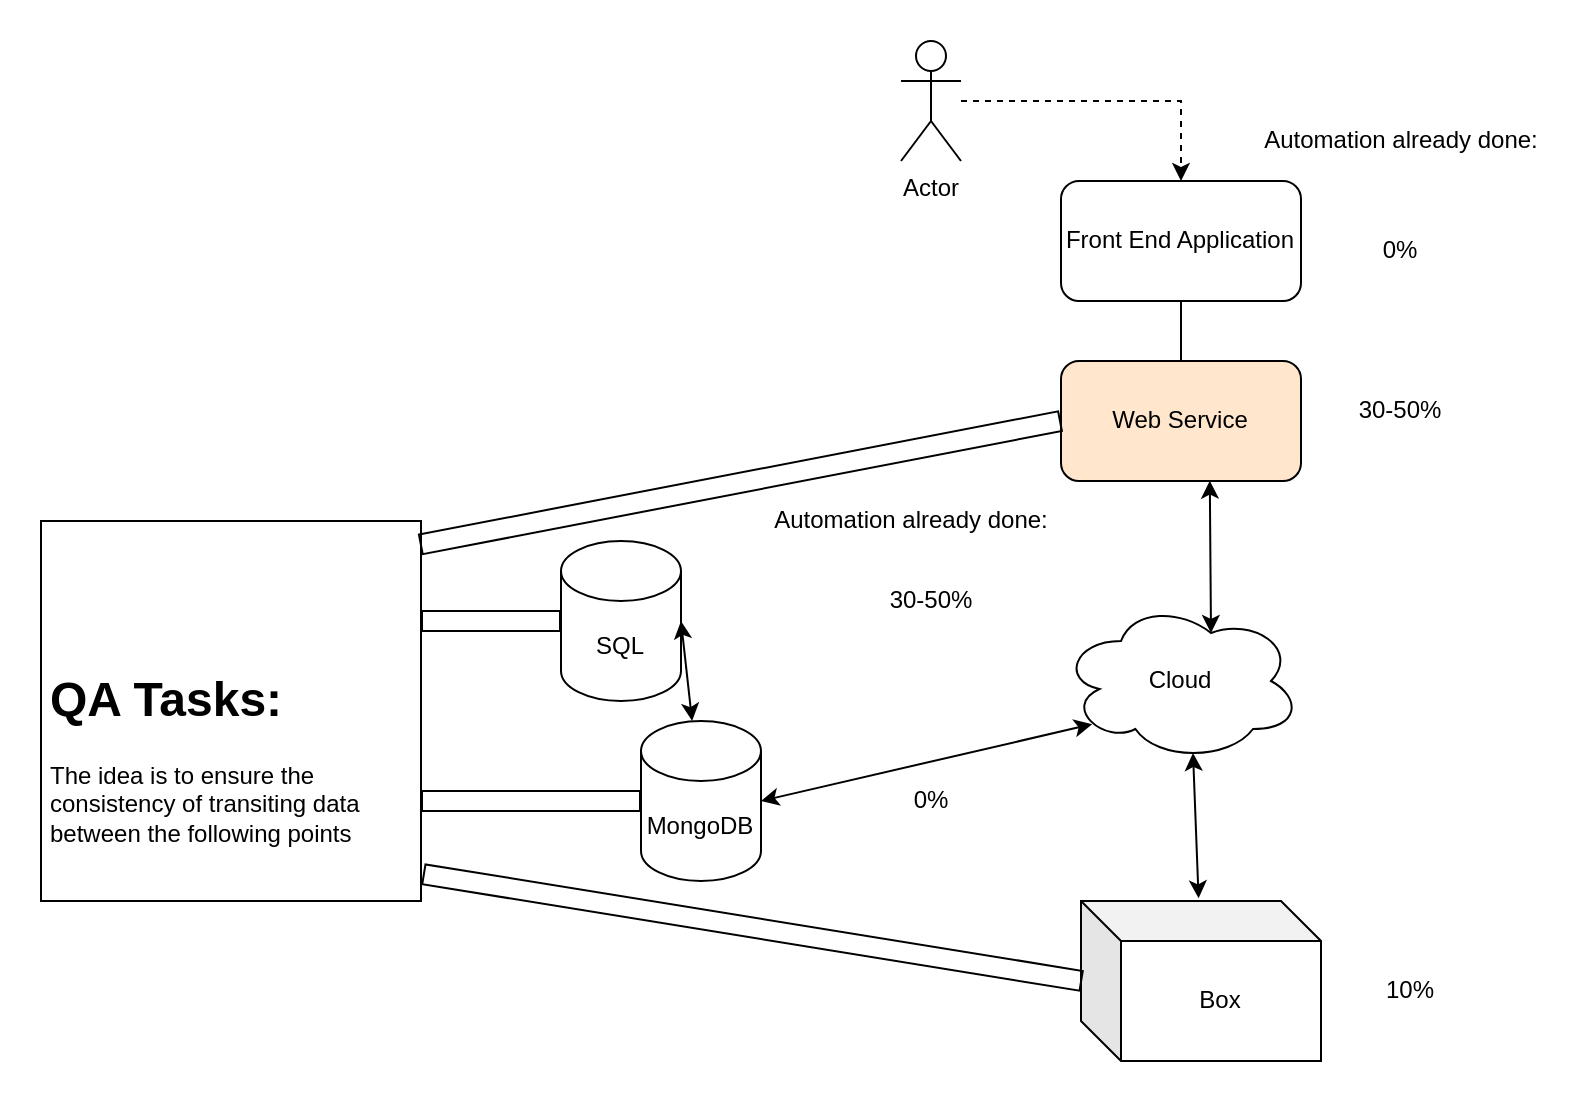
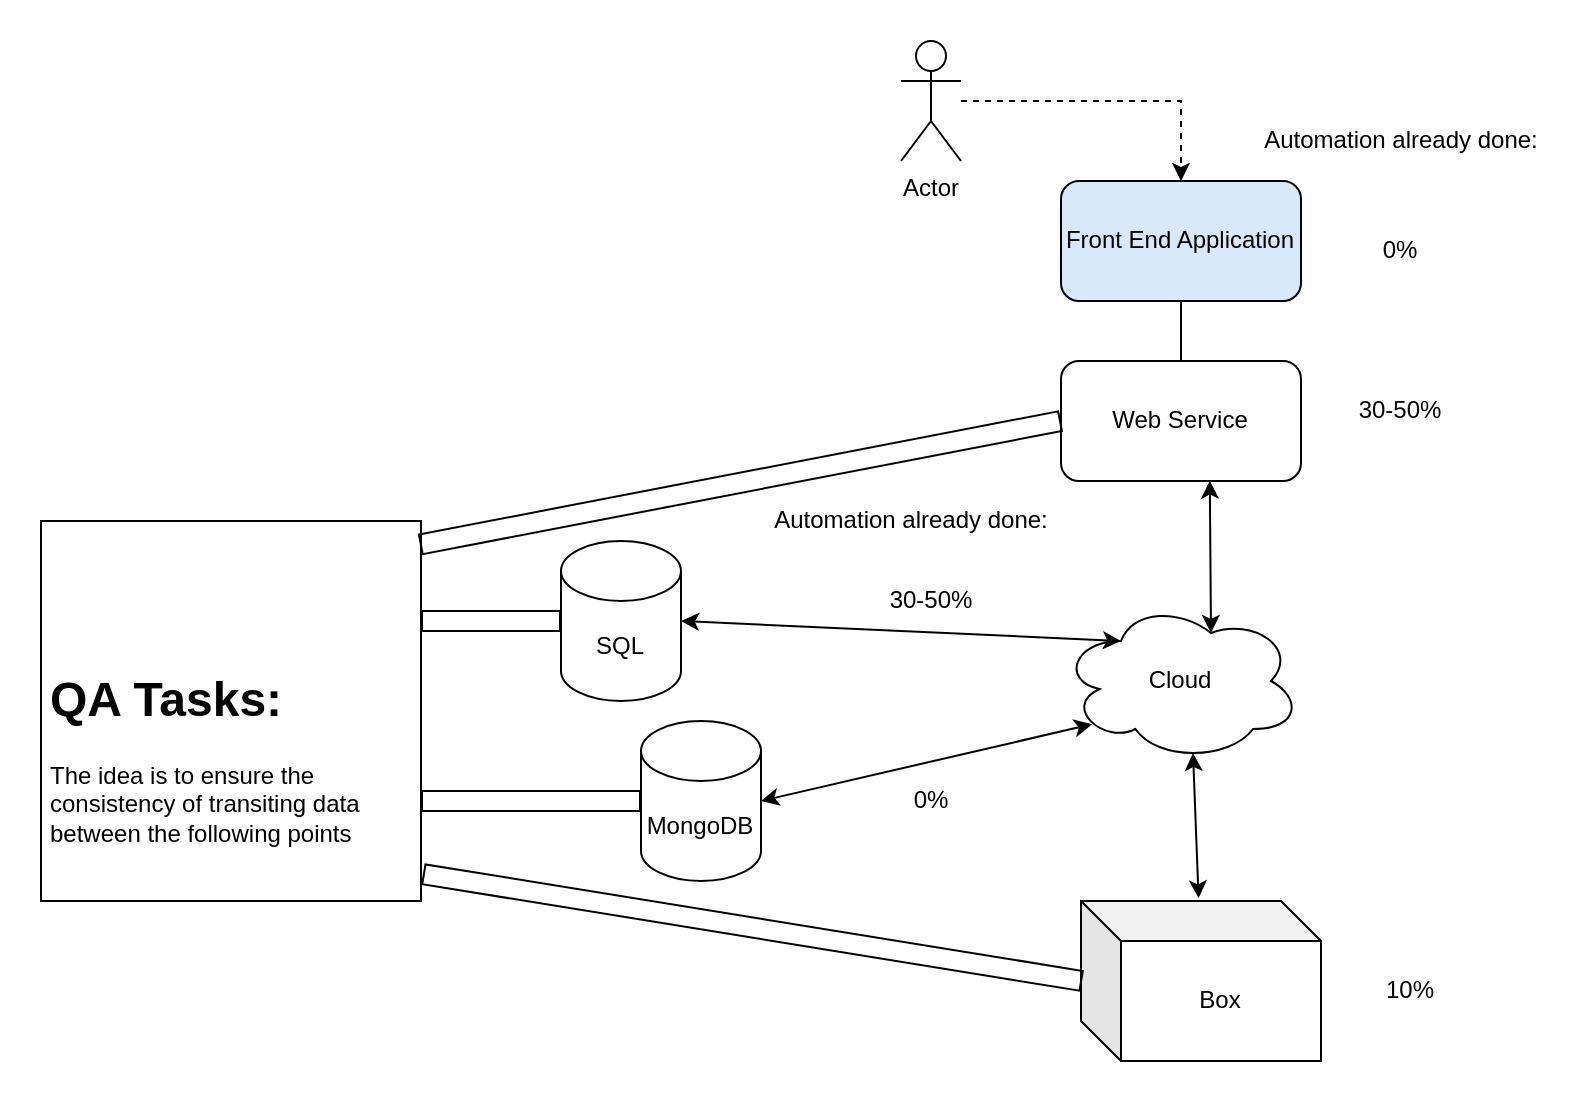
  <mxCell id="0" />
  <mxCell id="1" parent="0" />
- <mxCell id="2" value="Front End Application" style="rounded=1;whiteSpace=wrap;html=1;" parent="1" vertex="1"><mxGeometry x="530" y="90" width="120" height="60" as="geometry" /></mxCell>
- <mxCell id="3" value="Web Service" style="rounded=1;whiteSpace=wrap;html=1;fillColor=#ffe6cc;" parent="1" vertex="1"><mxGeometry x="530" y="180" width="120" height="60" as="geometry" /></mxCell>
+ <mxCell id="2" value="Front End Application" style="rounded=1;whiteSpace=wrap;html=1;fillColor=#dae8fc;" parent="1" vertex="1"><mxGeometry x="530" y="90" width="120" height="60" as="geometry" /></mxCell>
+ <mxCell id="3" value="Web Service" style="rounded=1;whiteSpace=wrap;html=1;" parent="1" vertex="1"><mxGeometry x="530" y="180" width="120" height="60" as="geometry" /></mxCell>
  <mxCell id="4" value="" style="edgeStyle=orthogonalEdgeStyle;rounded=0;orthogonalLoop=1;jettySize=auto;html=1;dashed=1;" parent="1" source="5" target="2" edge="1"><mxGeometry relative="1" as="geometry" /></mxCell>
  <mxCell id="5" value="Actor" style="shape=umlActor;verticalLabelPosition=bottom;verticalAlign=top;html=1;outlineConnect=0;" parent="1" vertex="1"><mxGeometry x="450" y="20" width="30" height="60" as="geometry" /></mxCell>
  <mxCell id="6" value="Cloud" style="ellipse;shape=cloud;whiteSpace=wrap;html=1;" parent="1" vertex="1"><mxGeometry x="530" y="300" width="120" height="80" as="geometry" /></mxCell>
  <mxCell id="7" value="SQL" style="shape=cylinder3;whiteSpace=wrap;html=1;boundedLbl=1;backgroundOutline=1;size=15;" parent="1" vertex="1"><mxGeometry x="280" y="270" width="60" height="80" as="geometry" /></mxCell>
  <mxCell id="8" value="MongoDB" style="shape=cylinder3;whiteSpace=wrap;html=1;boundedLbl=1;backgroundOutline=1;size=15;" parent="1" vertex="1"><mxGeometry x="320" y="360" width="60" height="80" as="geometry" /></mxCell>
  <mxCell id="9" value="Box" style="shape=cube;whiteSpace=wrap;html=1;boundedLbl=1;backgroundOutline=1;darkOpacity=0.05;darkOpacity2=0.1;" parent="1" vertex="1"><mxGeometry x="540" y="450" width="120" height="80" as="geometry" /></mxCell>
  <mxCell id="10" value="" style="endArrow=none;html=1;rounded=0;entryX=0.5;entryY=1;entryDx=0;entryDy=0;exitX=0.5;exitY=0;exitDx=0;exitDy=0;" parent="1" source="3" target="2" edge="1"><mxGeometry width="50" height="50" relative="1" as="geometry"><mxPoint x="540" y="240" as="sourcePoint" /><mxPoint x="590" y="190" as="targetPoint" /></mxGeometry></mxCell>
  <mxCell id="11" value="" style="endArrow=classic;startArrow=classic;html=1;rounded=0;entryX=0.62;entryY=0.997;entryDx=0;entryDy=0;exitX=0.625;exitY=0.2;exitDx=0;exitDy=0;exitPerimeter=0;entryPerimeter=0;" parent="1" source="6" target="3" edge="1"><mxGeometry width="50" height="50" relative="1" as="geometry"><mxPoint x="540" y="240" as="sourcePoint" /><mxPoint x="590" y="190" as="targetPoint" /></mxGeometry></mxCell>
  <mxCell id="12" value="" style="endArrow=classic;startArrow=classic;html=1;rounded=0;entryX=0.55;entryY=0.95;entryDx=0;entryDy=0;entryPerimeter=0;exitX=0.49;exitY=-0.017;exitDx=0;exitDy=0;exitPerimeter=0;" parent="1" source="9" target="6" edge="1"><mxGeometry width="50" height="50" relative="1" as="geometry"><mxPoint x="540" y="390" as="sourcePoint" /><mxPoint x="590" y="340" as="targetPoint" /></mxGeometry></mxCell>
- <mxCell id="13" value="" style="endArrow=classic;html=1;rounded=0;exitX=1;exitY=0.5;exitDx=0;exitDy=0;exitPerimeter=0;startArrow=classic;startFill=1;endFill=1;" parent="1" source="7" target="8" edge="1"><mxGeometry width="50" height="50" relative="1" as="geometry"><mxPoint x="540" y="390" as="sourcePoint" /><mxPoint x="590" y="340" as="targetPoint" /></mxGeometry></mxCell>
+ <mxCell id="13" value="" style="endArrow=classic;html=1;rounded=0;exitX=1;exitY=0.5;exitDx=0;exitDy=0;exitPerimeter=0;entryX=0.25;entryY=0.25;entryDx=0;entryDy=0;entryPerimeter=0;startArrow=classic;startFill=1;endFill=1;" parent="1" source="7" target="6" edge="1"><mxGeometry width="50" height="50" relative="1" as="geometry"><mxPoint x="540" y="390" as="sourcePoint" /><mxPoint x="590" y="340" as="targetPoint" /></mxGeometry></mxCell>
  <mxCell id="14" value="" style="endArrow=classic;html=1;rounded=0;exitX=1;exitY=0.5;exitDx=0;exitDy=0;exitPerimeter=0;entryX=0.13;entryY=0.77;entryDx=0;entryDy=0;entryPerimeter=0;startArrow=classic;startFill=1;endFill=1;" parent="1" source="8" target="6" edge="1"><mxGeometry width="50" height="50" relative="1" as="geometry"><mxPoint x="540" y="390" as="sourcePoint" /><mxPoint x="590" y="340" as="targetPoint" /></mxGeometry></mxCell>
  <mxCell id="15" value="Automation already done:" style="text;html=1;align=center;verticalAlign=middle;resizable=0;points=[];autosize=1;strokeColor=none;fillColor=none;" vertex="1" parent="1"><mxGeometry x="380" y="250" width="150" height="20" as="geometry" /></mxCell>
  <mxCell id="16" value="30-50%" style="text;html=1;align=center;verticalAlign=middle;resizable=0;points=[];autosize=1;strokeColor=none;fillColor=none;" vertex="1" parent="1"><mxGeometry x="435" y="290" width="60" height="20" as="geometry" /></mxCell>
  <mxCell id="17" value="0%" style="text;html=1;align=center;verticalAlign=middle;resizable=0;points=[];autosize=1;strokeColor=none;fillColor=none;" vertex="1" parent="1"><mxGeometry x="450" y="390" width="30" height="20" as="geometry" /></mxCell>
  <mxCell id="18" value="10%" style="text;html=1;strokeColor=none;fillColor=none;align=center;verticalAlign=middle;whiteSpace=wrap;rounded=0;" vertex="1" parent="1"><mxGeometry x="675" y="480" width="60" height="30" as="geometry" /></mxCell>
  <mxCell id="19" value="0%" style="text;html=1;strokeColor=none;fillColor=none;align=center;verticalAlign=middle;whiteSpace=wrap;rounded=0;" vertex="1" parent="1"><mxGeometry x="670" y="110" width="60" height="30" as="geometry" /></mxCell>
  <mxCell id="20" value="30-50%" style="text;html=1;strokeColor=none;fillColor=none;align=center;verticalAlign=middle;whiteSpace=wrap;rounded=0;" vertex="1" parent="1"><mxGeometry x="670" y="190" width="60" height="30" as="geometry" /></mxCell>
  <mxCell id="21" value="&lt;span style=&quot;color: rgba(0, 0, 0, 0); font-family: monospace; font-size: 0px; text-align: start;&quot;&gt;%3CmxGraphModel%3E%3Croot%3E%3CmxCell%20id%3D%220%22%2F%3E%3CmxCell%20id%3D%221%22%20parent%3D%220%22%2F%3E%3CmxCell%20id%3D%222%22%20value%3D%22Automation%20already%20done%3A%22%20style%3D%22text%3Bhtml%3D1%3Balign%3Dcenter%3BverticalAlign%3Dmiddle%3Bresizable%3D0%3Bpoints%3D%5B%5D%3Bautosize%3D1%3BstrokeColor%3Dnone%3BfillColor%3Dnone%3B%22%20vertex%3D%221%22%20parent%3D%221%22%3E%3CmxGeometry%20x%3D%22160%22%20y%3D%22270%22%20width%3D%22150%22%20height%3D%2220%22%20as%3D%22geometry%22%2F%3E%3C%2FmxCell%3E%3C%2Froot%3E%3C%2FmxGraphModel%3E&lt;/span&gt;&lt;span style=&quot;color: rgba(0, 0, 0, 0); font-family: monospace; font-size: 0px; text-align: start;&quot;&gt;%3CmxGraphModel%3E%3Croot%3E%3CmxCell%20id%3D%220%22%2F%3E%3CmxCell%20id%3D%221%22%20parent%3D%220%22%2F%3E%3CmxCell%20id%3D%222%22%20value%3D%22Automation%20already%20done%3A%22%20style%3D%22text%3Bhtml%3D1%3Balign%3Dcenter%3BverticalAlign%3Dmiddle%3Bresizable%3D0%3Bpoints%3D%5B%5D%3Bautosize%3D1%3BstrokeColor%3Dnone%3BfillColor%3Dnone%3B%22%20vertex%3D%221%22%20parent%3D%221%22%3E%3CmxGeometry%20x%3D%22160%22%20y%3D%22270%22%20width%3D%22150%22%20height%3D%2220%22%20as%3D%22geometry%22%2F%3E%3C%2FmxCell%3E%3C%2Froot%3E%3C%2FmxGraphModel%3E&lt;/span&gt;" style="text;html=1;align=center;verticalAlign=middle;resizable=0;points=[];autosize=1;strokeColor=none;fillColor=none;" vertex="1" parent="1"><mxGeometry x="695" y="70" width="20" height="20" as="geometry" /></mxCell>
  <mxCell id="22" value="" style="rounded=0;whiteSpace=wrap;html=1;" vertex="1" parent="1"><mxGeometry x="20" y="260" width="190" height="190" as="geometry" /></mxCell>
  <mxCell id="23" value="&lt;h1&gt;QA Tasks:&lt;/h1&gt;&lt;p&gt;The idea is to ensure the consistency of transiting data between the following points&lt;/p&gt;" style="text;html=1;strokeColor=none;fillColor=none;spacing=5;spacingTop=-20;whiteSpace=wrap;overflow=hidden;rounded=0;" vertex="1" parent="1"><mxGeometry x="20" y="330" width="190" height="120" as="geometry" /></mxCell>
  <mxCell id="24" value="" style="shape=flexArrow;endArrow=none;startArrow=none;html=1;rounded=0;startFill=0;endFill=0;entryX=0;entryY=0.5;entryDx=0;entryDy=0;exitX=0.997;exitY=0.062;exitDx=0;exitDy=0;exitPerimeter=0;" edge="1" parent="1" source="22" target="3"><mxGeometry width="100" height="100" relative="1" as="geometry"><mxPoint x="260" y="360" as="sourcePoint" /><mxPoint x="360" y="260" as="targetPoint" /></mxGeometry></mxCell>
  <mxCell id="25" value="" style="shape=flexArrow;endArrow=none;startArrow=none;html=1;rounded=0;startFill=0;endFill=0;entryX=0;entryY=0.5;entryDx=0;entryDy=0;entryPerimeter=0;" edge="1" parent="1" target="7"><mxGeometry width="100" height="100" relative="1" as="geometry"><mxPoint x="210" y="310" as="sourcePoint" /><mxPoint x="540" y="260" as="targetPoint" /></mxGeometry></mxCell>
  <mxCell id="26" value="" style="shape=flexArrow;endArrow=none;startArrow=none;html=1;rounded=0;startFill=0;endFill=0;entryX=0;entryY=0.5;entryDx=0;entryDy=0;entryPerimeter=0;" edge="1" parent="1" target="8"><mxGeometry width="100" height="100" relative="1" as="geometry"><mxPoint x="210" y="400" as="sourcePoint" /><mxPoint x="270" y="389.5" as="targetPoint" /></mxGeometry></mxCell>
  <mxCell id="27" value="" style="shape=flexArrow;endArrow=none;startArrow=none;html=1;rounded=0;startFill=0;endFill=0;entryX=0;entryY=0.5;entryDx=0;entryDy=0;exitX=1.005;exitY=0.888;exitDx=0;exitDy=0;exitPerimeter=0;" edge="1" parent="1" source="23"><mxGeometry width="100" height="100" relative="1" as="geometry"><mxPoint x="220" y="551.78" as="sourcePoint" /><mxPoint x="540.57" y="490" as="targetPoint" /></mxGeometry></mxCell>
  <mxCell id="28" value="Automation already done:" style="text;html=1;align=center;verticalAlign=middle;resizable=0;points=[];autosize=1;strokeColor=none;fillColor=none;" vertex="1" parent="1"><mxGeometry x="625" y="60" width="150" height="20" as="geometry" /></mxCell>
